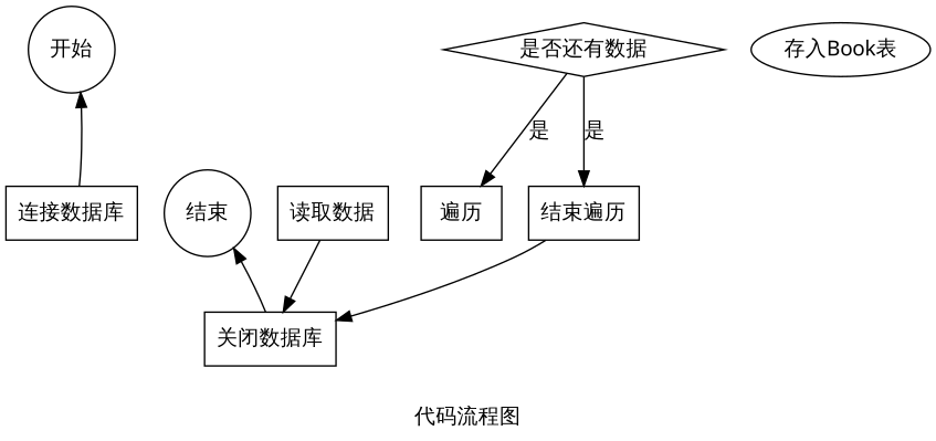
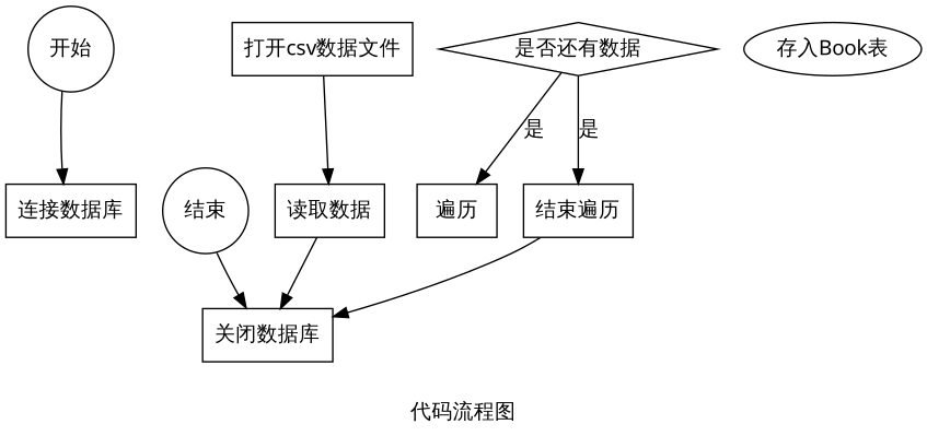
  digraph {
    fontname="Microsoft YaHei"
    label="代码流程图"
    node [fontname="Microsoft YaHei" shape=box]
    edge [fontname="Microsoft YaHei"]
    "开始" [shape=circle]
    "连接数据库"
    "结束" [shape=circle]
+   "打开csv数据文件"
    "读取数据"
    "关闭数据库"
    "是否还有数据" [shape=diamond]
    "遍历"
    "结束遍历"
    "存入Book表" [shape=""]
-   "连接数据库" -> "开始"
+   "开始" -> "连接数据库"
+   "打开csv数据文件" -> "读取数据"
    "读取数据" -> "关闭数据库"
-   "关闭数据库" -> "结束"
+   "结束" -> "关闭数据库"
    "是否还有数据" -> "遍历" [label="是"]
    "是否还有数据" -> "结束遍历" [label="是"]
    "结束遍历" -> "关闭数据库"
  }
